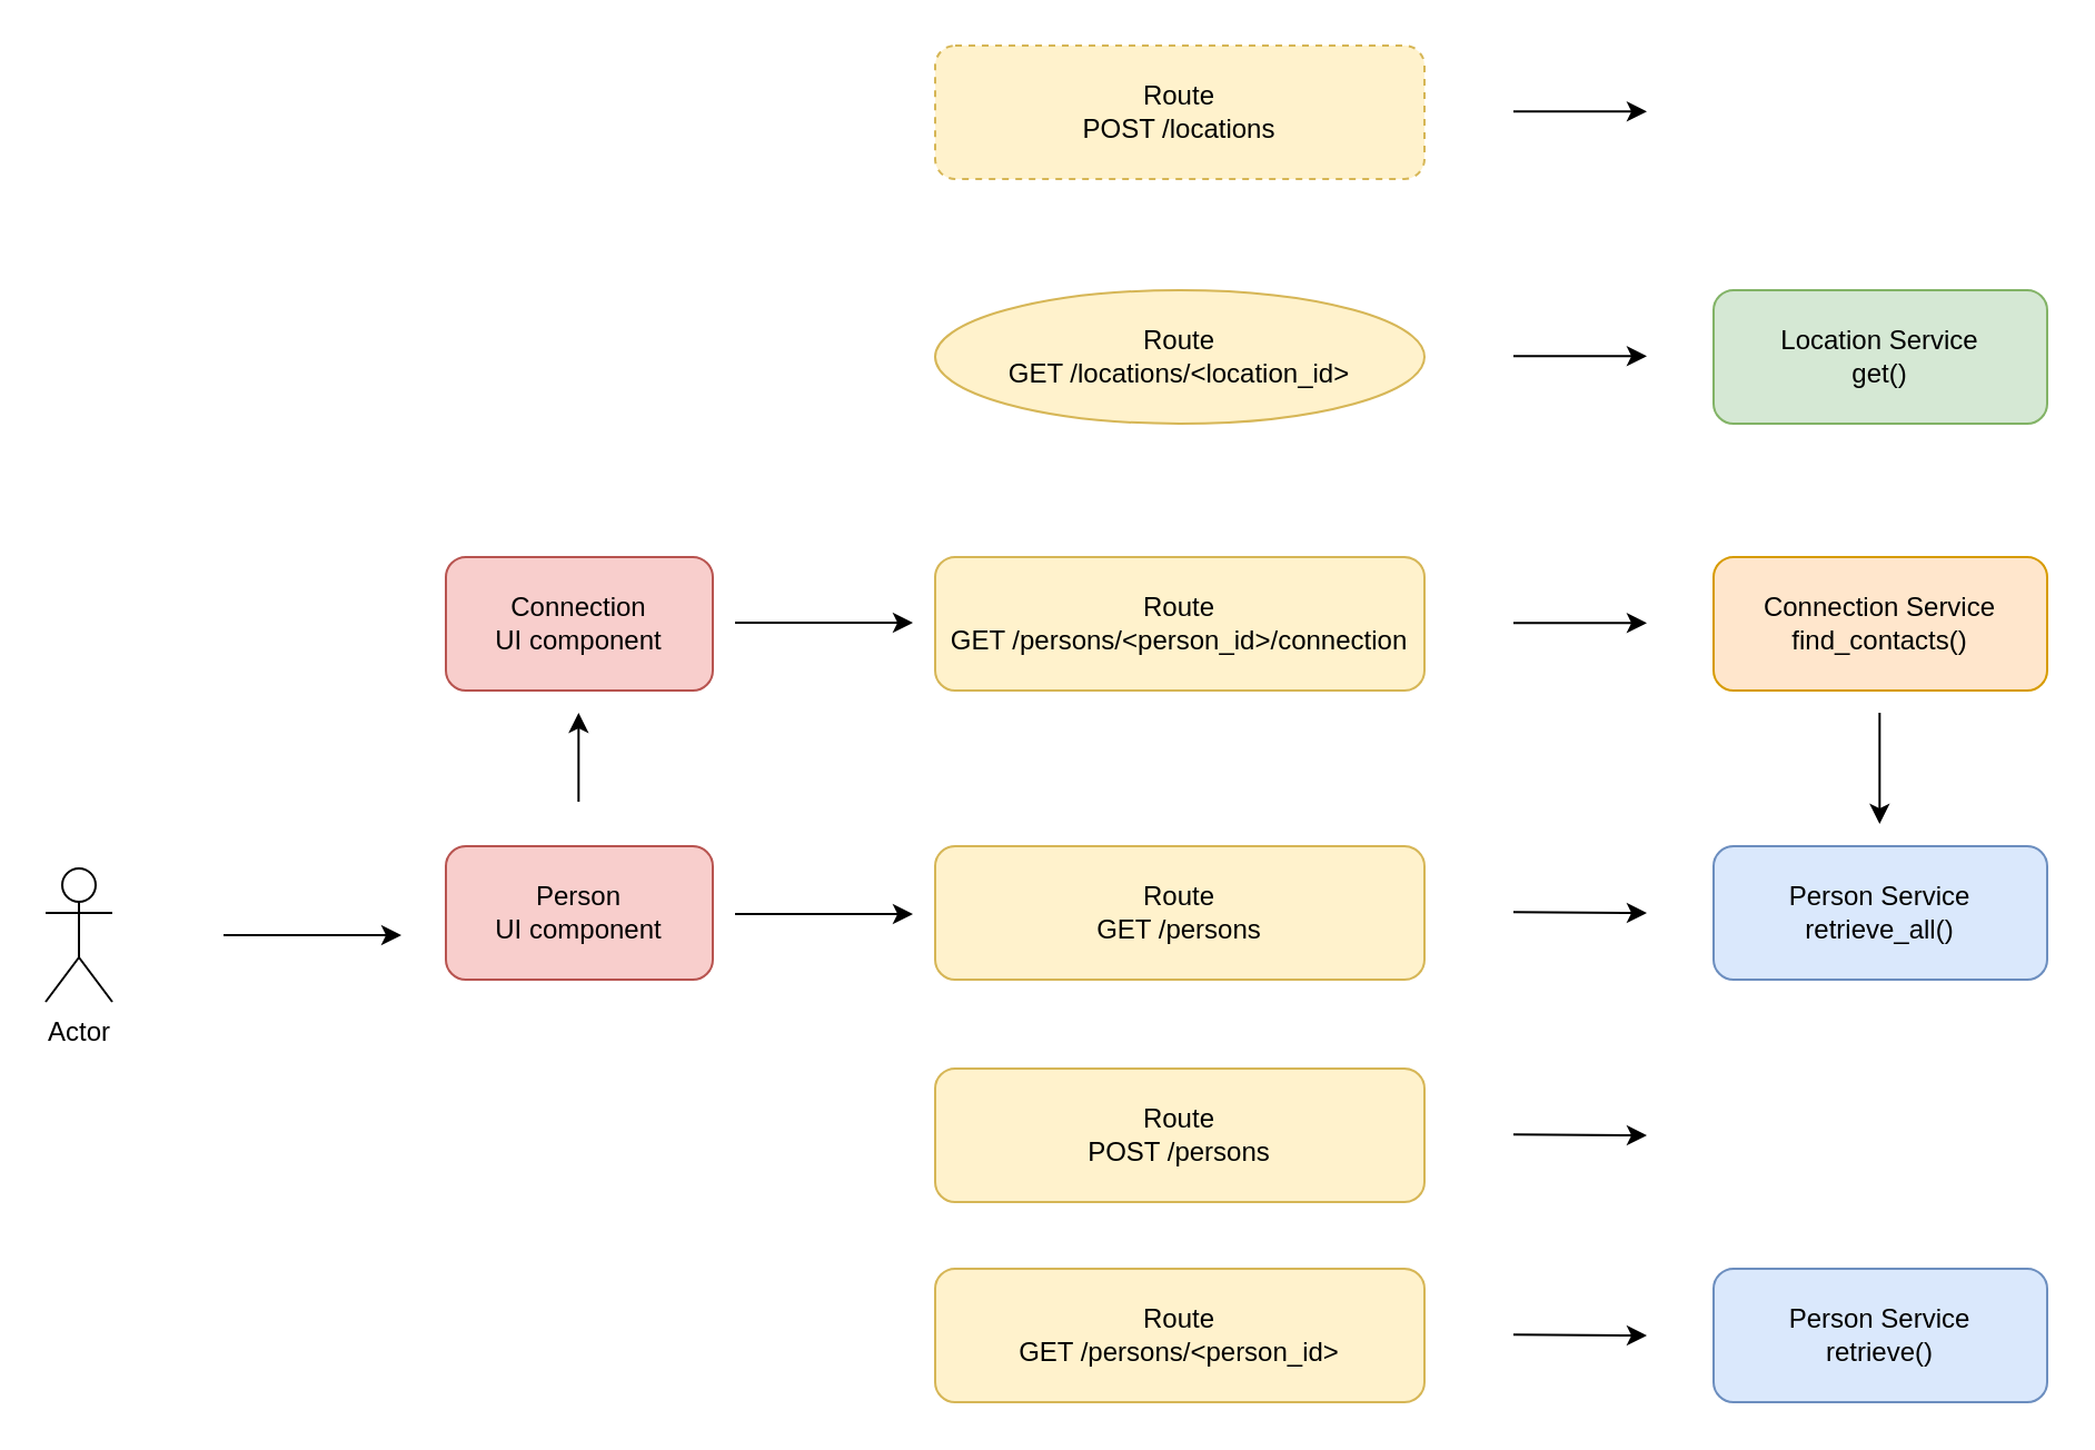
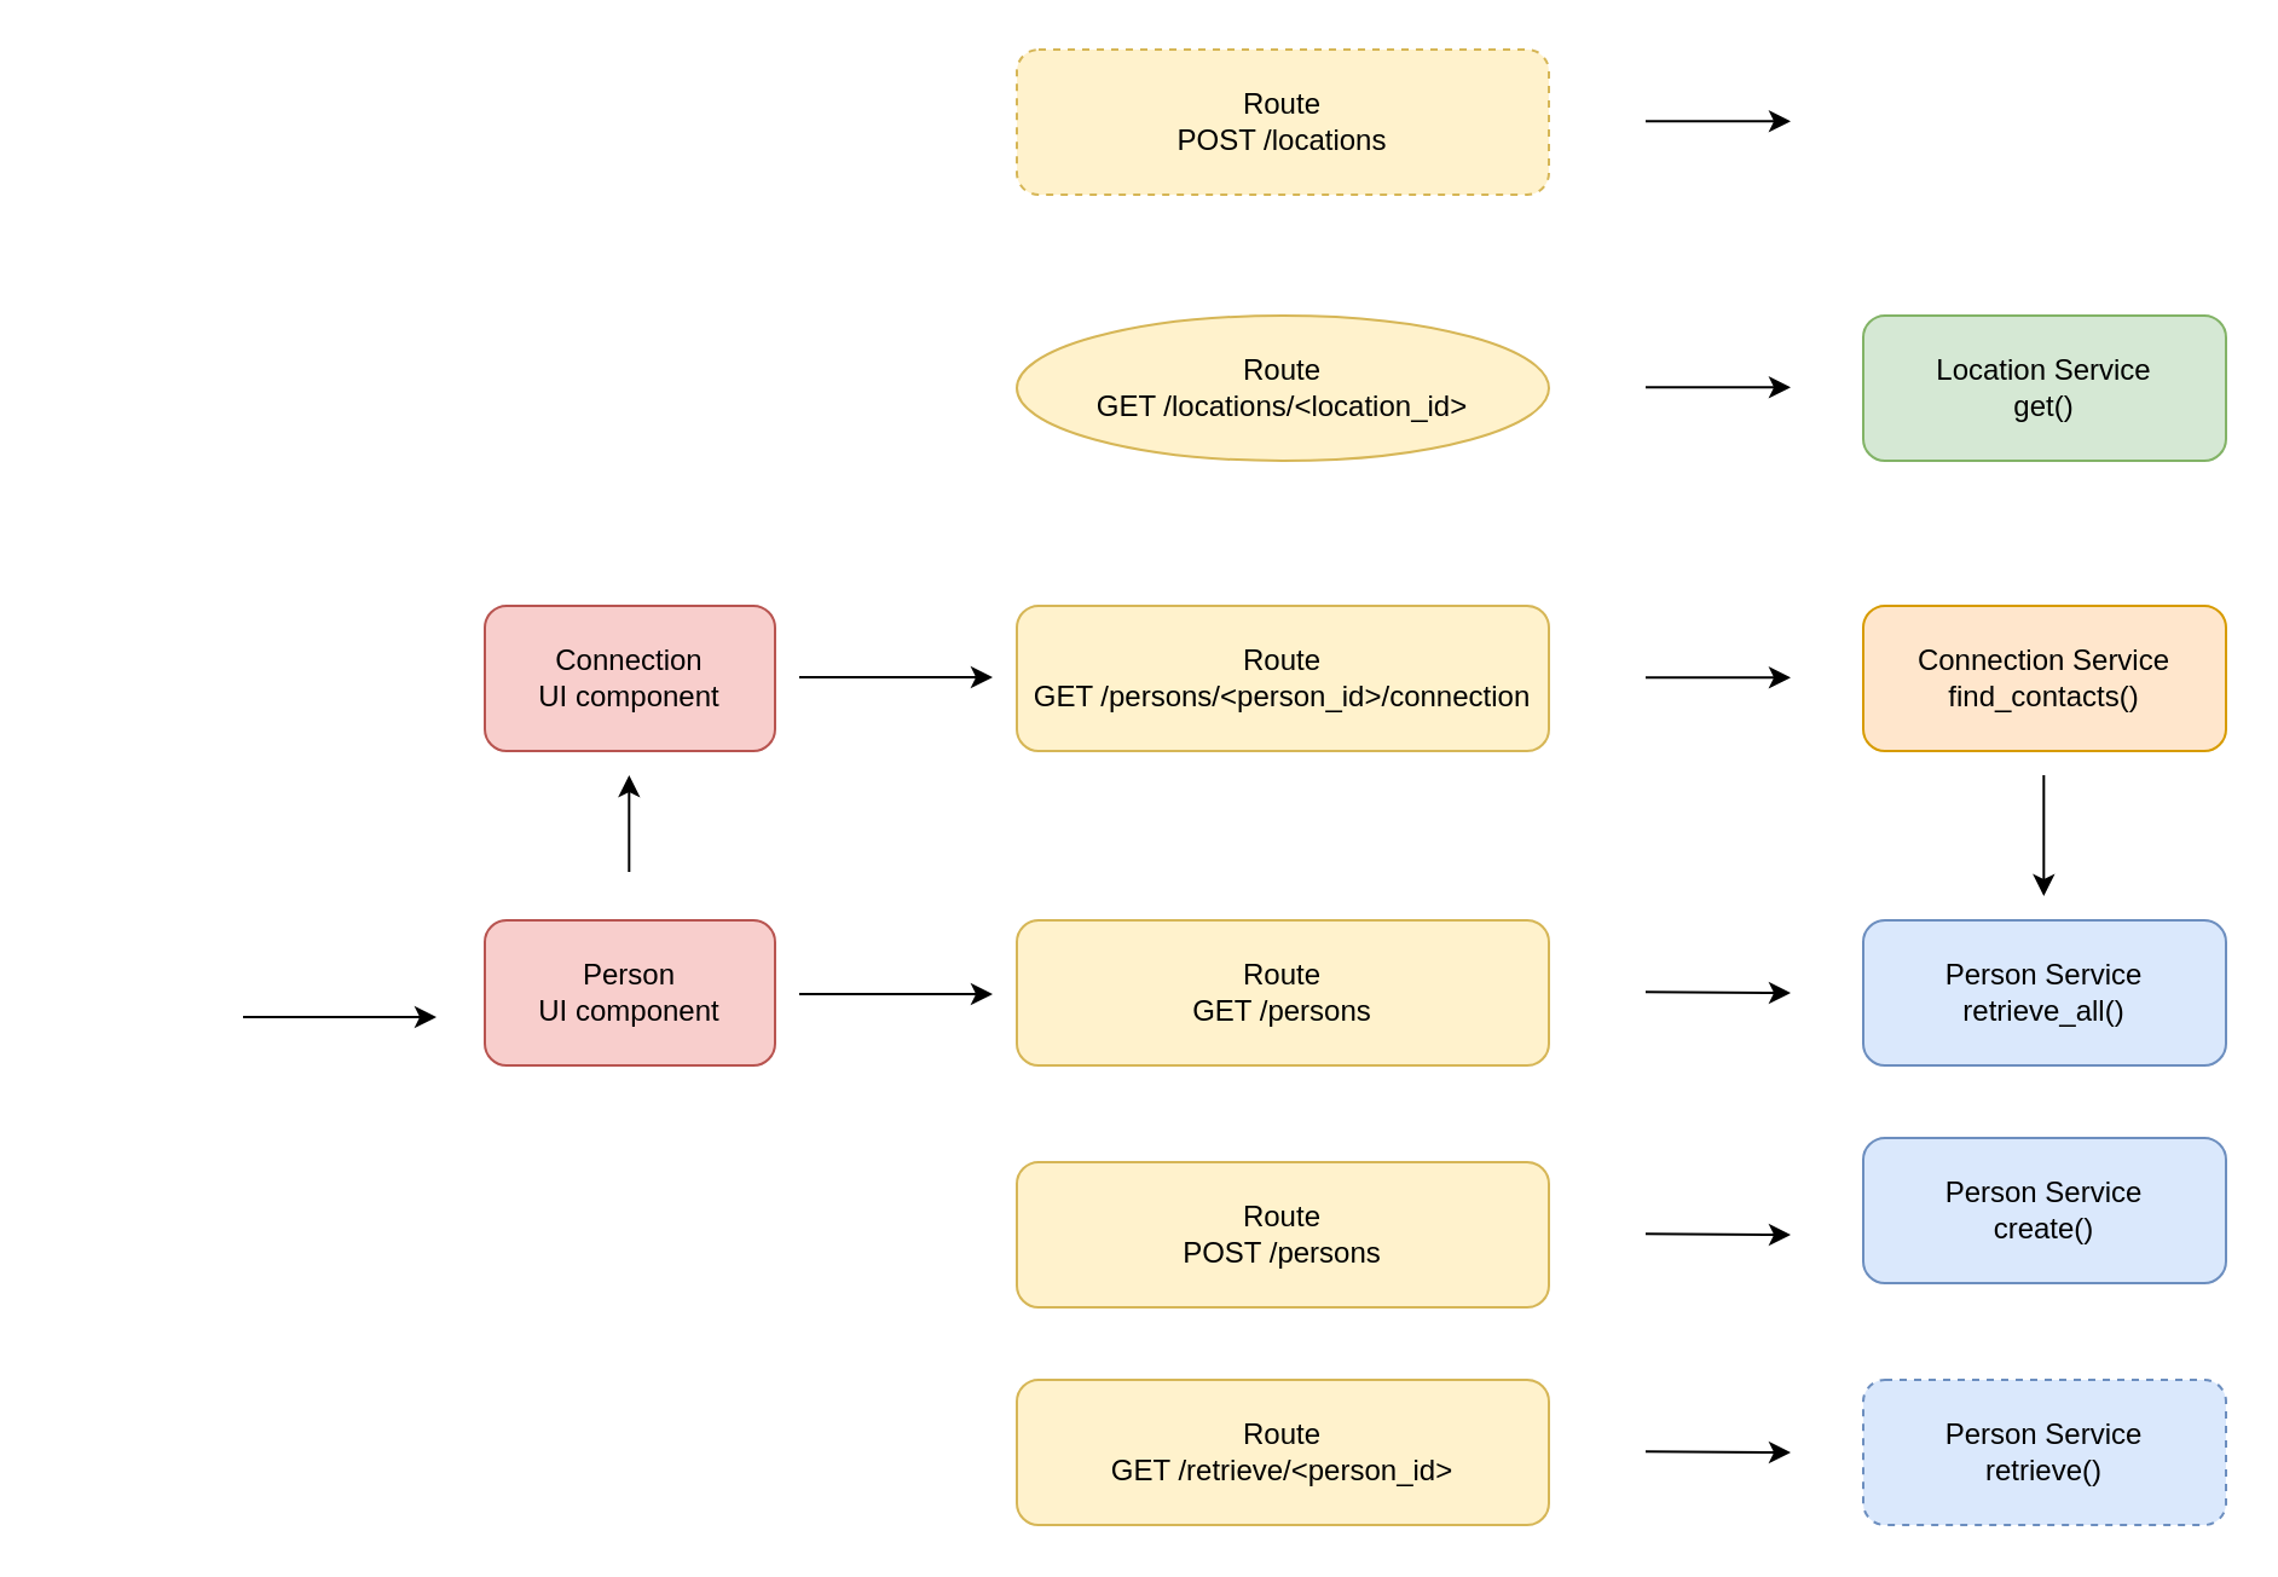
  <mxCell id="0" />
  <mxCell id="1" parent="0" />
- <mxCell id="2" value="Actor" style="shape=umlActor;verticalLabelPosition=bottom;verticalAlign=top;html=1;outlineConnect=0;" vertex="1" parent="1"><mxGeometry x="20" y="390" width="30" height="60" as="geometry" /></mxCell>
  <mxCell id="3" value="Person&lt;br&gt;UI component" style="rounded=1;whiteSpace=wrap;html=1;fillColor=#f8cecc;strokeColor=#b85450;" vertex="1" parent="1"><mxGeometry x="200" y="380" width="120" height="60" as="geometry" /></mxCell>
  <mxCell id="4" value="Connection&lt;br&gt;UI component" style="rounded=1;whiteSpace=wrap;html=1;fillColor=#f8cecc;strokeColor=#b85450;" vertex="1" parent="1"><mxGeometry x="200" y="250" width="120" height="60" as="geometry" /></mxCell>
  <mxCell id="5" value="" style="endArrow=classic;html=1;rounded=0;" edge="1" parent="1"><mxGeometry width="50" height="50" relative="1" as="geometry"><mxPoint x="100" y="420" as="sourcePoint" /><mxPoint x="180" y="420" as="targetPoint" /></mxGeometry></mxCell>
  <mxCell id="6" value="" style="endArrow=classic;html=1;rounded=0;" edge="1" parent="1"><mxGeometry width="50" height="50" relative="1" as="geometry"><mxPoint x="844.66" y="320" as="sourcePoint" /><mxPoint x="844.66" y="370" as="targetPoint" /></mxGeometry></mxCell>
  <mxCell id="7" value="Route&lt;br style=&quot;border-color: var(--border-color);&quot;&gt;GET /persons" style="rounded=1;whiteSpace=wrap;html=1;fillColor=#fff2cc;strokeColor=#d6b656;" vertex="1" parent="1"><mxGeometry x="420" y="380" width="220" height="60" as="geometry" /></mxCell>
  <mxCell id="8" value="Route&lt;br style=&quot;border-color: var(--border-color);&quot;&gt;GET /persons/&amp;lt;person_id&amp;gt;/connection" style="rounded=1;whiteSpace=wrap;html=1;fillColor=#fff2cc;strokeColor=#d6b656;" vertex="1" parent="1"><mxGeometry x="420" y="250" width="220" height="60" as="geometry" /></mxCell>
  <mxCell id="9" value="" style="endArrow=classic;html=1;rounded=0;" edge="1" parent="1"><mxGeometry width="50" height="50" relative="1" as="geometry"><mxPoint x="330" y="410.5" as="sourcePoint" /><mxPoint x="410" y="410.5" as="targetPoint" /></mxGeometry></mxCell>
  <mxCell id="10" value="" style="endArrow=classic;html=1;rounded=0;" edge="1" parent="1"><mxGeometry width="50" height="50" relative="1" as="geometry"><mxPoint x="330" y="279.5" as="sourcePoint" /><mxPoint x="410" y="279.5" as="targetPoint" /></mxGeometry></mxCell>
  <mxCell id="11" value="Person Service&lt;br&gt;retrieve_all()" style="rounded=1;whiteSpace=wrap;html=1;fillColor=#dae8fc;strokeColor=#6c8ebf;" vertex="1" parent="1"><mxGeometry x="770" y="380" width="150" height="60" as="geometry" /></mxCell>
  <mxCell id="12" value="" style="endArrow=classic;html=1;rounded=0;" edge="1" parent="1"><mxGeometry width="50" height="50" relative="1" as="geometry"><mxPoint x="680" y="409.66" as="sourcePoint" /><mxPoint x="740" y="410" as="targetPoint" /><Array as="points"><mxPoint x="730" y="410" /></Array></mxGeometry></mxCell>
- <mxCell id="14" value="Person Service&lt;br&gt;retrieve()" style="rounded=1;whiteSpace=wrap;html=1;fillColor=#dae8fc;strokeColor=#6c8ebf;" vertex="1" parent="1"><mxGeometry x="770" y="570" width="150" height="60" as="geometry" /></mxCell>
+ <mxCell id="13" value="Person Service&lt;br&gt;create()" style="rounded=1;whiteSpace=wrap;html=1;fillColor=#dae8fc;strokeColor=#6c8ebf;" vertex="1" parent="1"><mxGeometry x="770" y="470" width="150" height="60" as="geometry" /></mxCell>
+ <mxCell id="14" value="Person Service&lt;br&gt;retrieve()" style="rounded=1;whiteSpace=wrap;html=1;fillColor=#dae8fc;strokeColor=#6c8ebf;dashed=1;" vertex="1" parent="1"><mxGeometry x="770" y="570" width="150" height="60" as="geometry" /></mxCell>
  <mxCell id="15" value="Connection Service&lt;br&gt;find_contacts()" style="rounded=1;whiteSpace=wrap;html=1;fillColor=#ffe6cc;strokeColor=#d79b00;" vertex="1" parent="1"><mxGeometry x="770" y="250" width="150" height="60" as="geometry" /></mxCell>
  <mxCell id="16" value="" style="endArrow=classic;html=1;rounded=0;" edge="1" parent="1"><mxGeometry width="50" height="50" relative="1" as="geometry"><mxPoint x="680" y="279.66" as="sourcePoint" /><mxPoint x="740" y="279.66" as="targetPoint" /></mxGeometry></mxCell>
  <mxCell id="17" value="" style="endArrow=classic;html=1;rounded=0;" edge="1" parent="1"><mxGeometry width="50" height="50" relative="1" as="geometry"><mxPoint x="259.66" y="360" as="sourcePoint" /><mxPoint x="259.66" y="320" as="targetPoint" /></mxGeometry></mxCell>
  <mxCell id="18" value="Location Service&lt;br&gt;get()" style="rounded=1;whiteSpace=wrap;html=1;fillColor=#d5e8d4;strokeColor=#82b366;" vertex="1" parent="1"><mxGeometry x="770" y="130" width="150" height="60" as="geometry" /></mxCell>
  <mxCell id="19" value="Route&lt;br&gt;GET /locations/&amp;lt;location_id&amp;gt;" style="ellipse;whiteSpace=wrap;html=1;fillColor=#fff2cc;strokeColor=#d6b656;" vertex="1" parent="1"><mxGeometry x="420" y="130" width="220" height="60" as="geometry" /></mxCell>
  <mxCell id="20" value="Route&lt;br style=&quot;border-color: var(--border-color);&quot;&gt;POST /locations" style="rounded=1;whiteSpace=wrap;html=1;fillColor=#fff2cc;strokeColor=#d6b656;dashed=1;" vertex="1" parent="1"><mxGeometry x="420" y="20" width="220" height="60" as="geometry" /></mxCell>
  <mxCell id="21" value="Route&lt;br style=&quot;border-color: var(--border-color);&quot;&gt;POST /persons" style="rounded=1;whiteSpace=wrap;html=1;fillColor=#fff2cc;strokeColor=#d6b656;" vertex="1" parent="1"><mxGeometry x="420" y="480" width="220" height="60" as="geometry" /></mxCell>
- <mxCell id="22" value="Route&lt;br style=&quot;border-color: var(--border-color);&quot;&gt;GET /persons/&amp;lt;person_id&amp;gt;" style="rounded=1;whiteSpace=wrap;html=1;fillColor=#fff2cc;strokeColor=#d6b656;" vertex="1" parent="1"><mxGeometry x="420" y="570" width="220" height="60" as="geometry" /></mxCell>
+ <mxCell id="22" value="Route&lt;br style=&quot;border-color: var(--border-color);&quot;&gt;GET /retrieve/&amp;lt;person_id&amp;gt;" style="rounded=1;whiteSpace=wrap;html=1;fillColor=#fff2cc;strokeColor=#d6b656;" vertex="1" parent="1"><mxGeometry x="420" y="570" width="220" height="60" as="geometry" /></mxCell>
  <mxCell id="23" value="" style="endArrow=classic;html=1;rounded=0;" edge="1" parent="1"><mxGeometry width="50" height="50" relative="1" as="geometry"><mxPoint x="680" y="509.66" as="sourcePoint" /><mxPoint x="740" y="510" as="targetPoint" /><Array as="points"><mxPoint x="730" y="510" /></Array></mxGeometry></mxCell>
  <mxCell id="24" value="" style="endArrow=classic;html=1;rounded=0;" edge="1" parent="1"><mxGeometry width="50" height="50" relative="1" as="geometry"><mxPoint x="680" y="599.66" as="sourcePoint" /><mxPoint x="740" y="600" as="targetPoint" /><Array as="points"><mxPoint x="730" y="600" /></Array></mxGeometry></mxCell>
  <mxCell id="25" value="" style="endArrow=classic;html=1;rounded=0;" edge="1" parent="1"><mxGeometry width="50" height="50" relative="1" as="geometry"><mxPoint x="680" y="159.66" as="sourcePoint" /><mxPoint x="740" y="159.66" as="targetPoint" /></mxGeometry></mxCell>
  <mxCell id="26" value="" style="endArrow=classic;html=1;rounded=0;" edge="1" parent="1"><mxGeometry width="50" height="50" relative="1" as="geometry"><mxPoint x="680" y="49.66" as="sourcePoint" /><mxPoint x="740" y="49.66" as="targetPoint" /></mxGeometry></mxCell>
